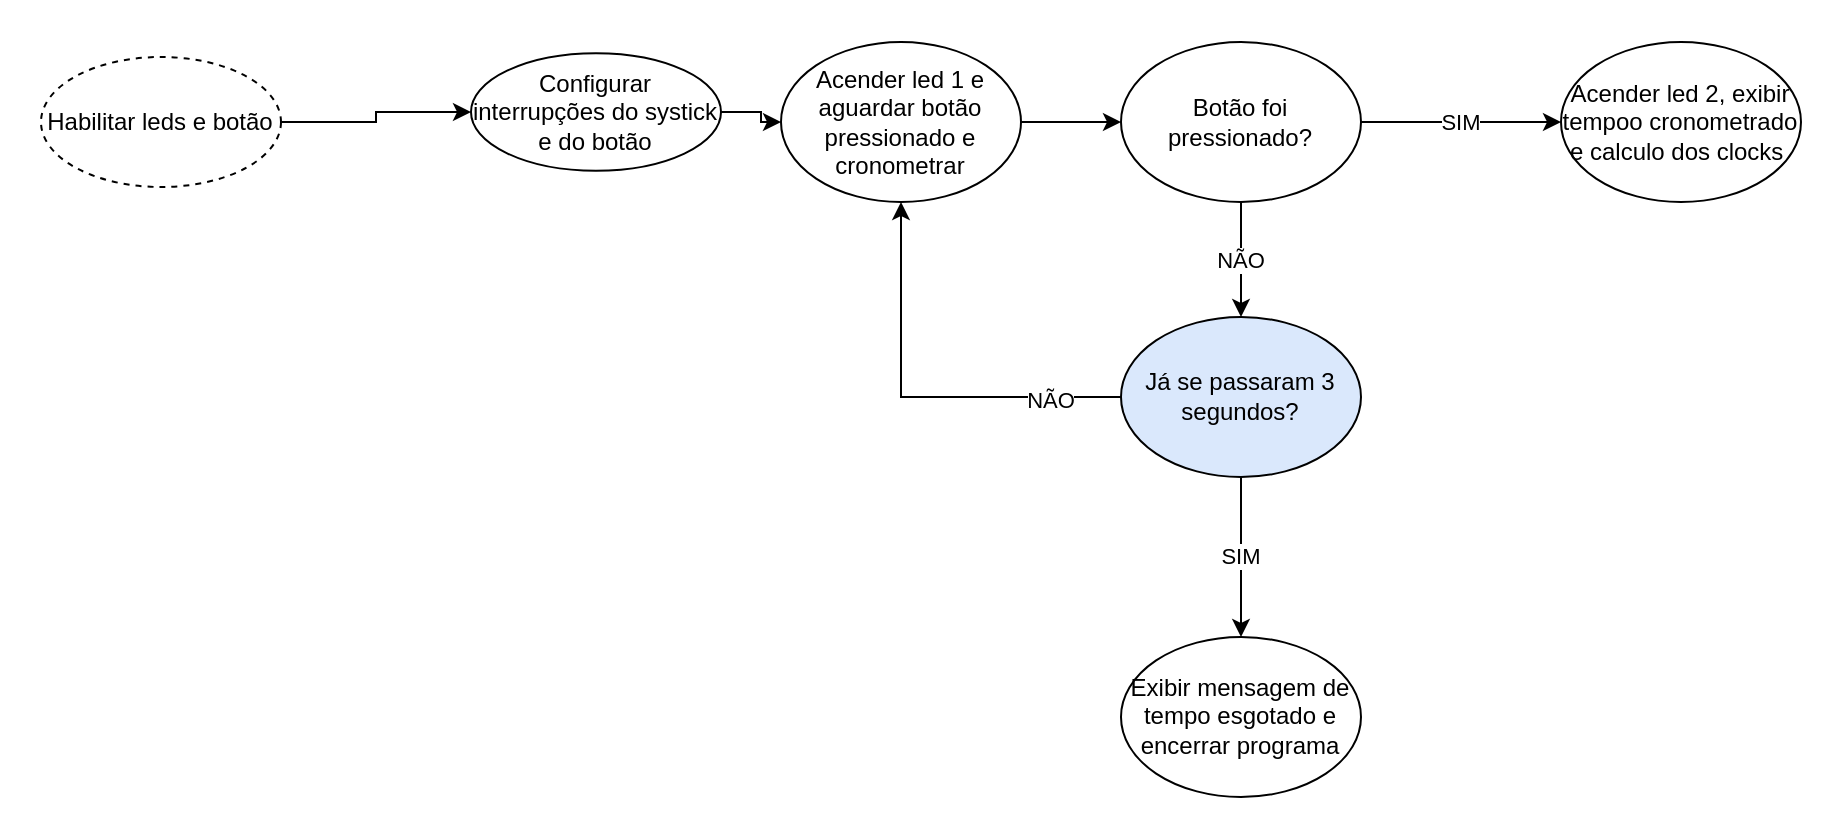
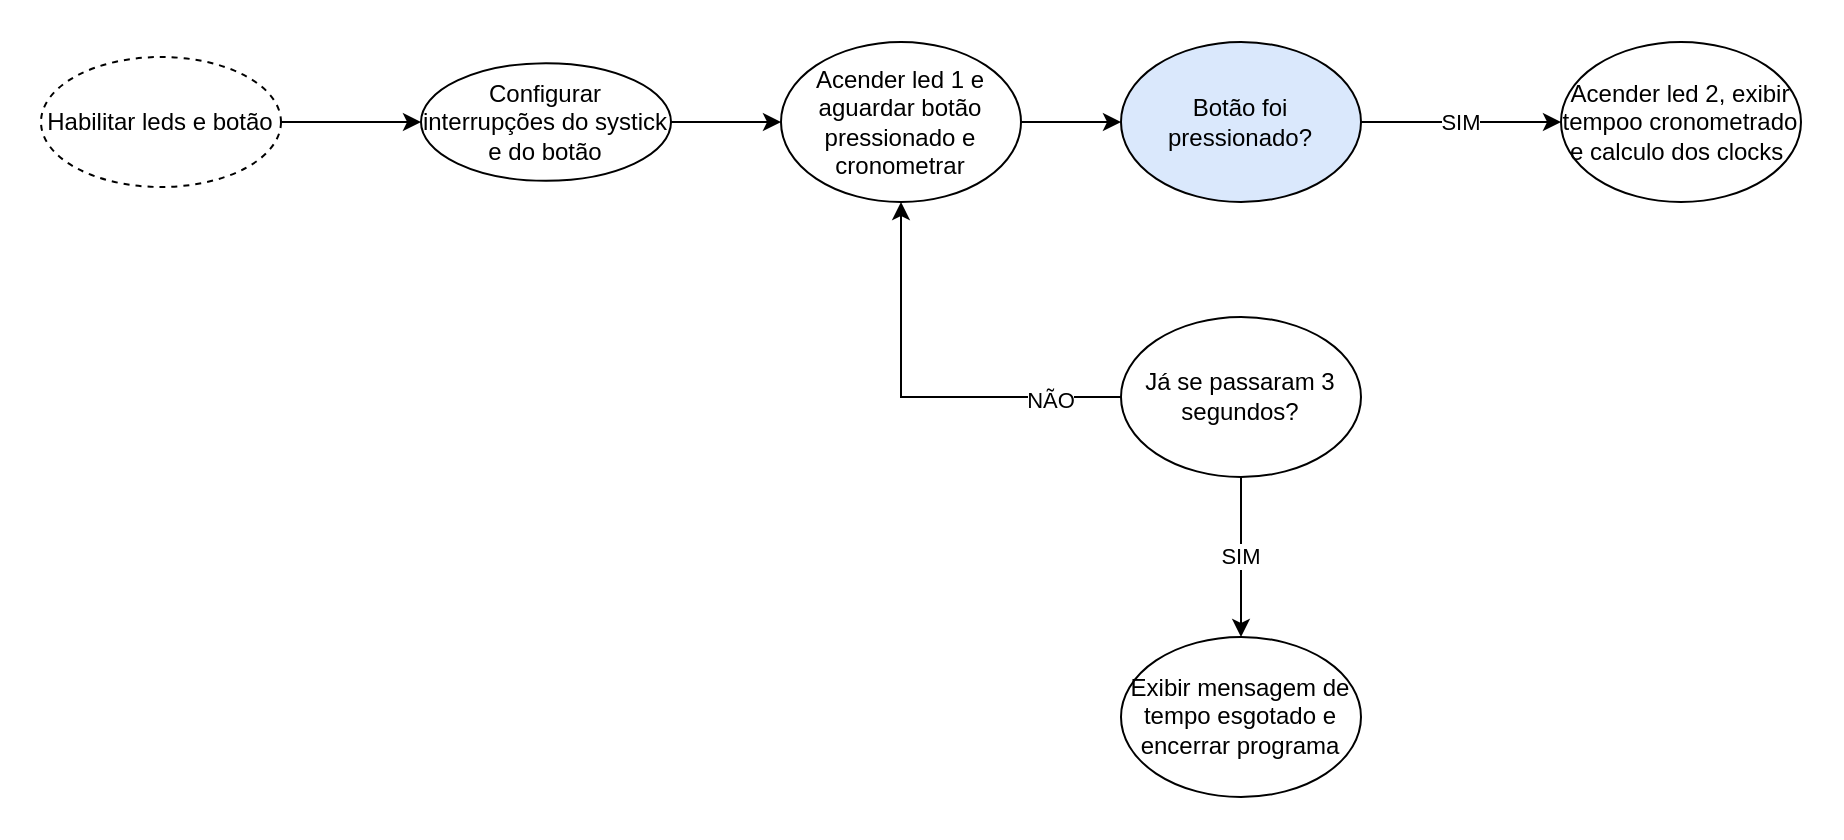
  <mxCell id="0" />
  <mxCell id="1" parent="0" />
  <mxCell id="2" style="edgeStyle=orthogonalEdgeStyle;rounded=0;orthogonalLoop=1;jettySize=auto;html=1;entryX=0;entryY=0.5;entryDx=0;entryDy=0;" edge="1" parent="1" source="3" target="5"><mxGeometry relative="1" as="geometry" /></mxCell>
  <mxCell id="3" value="Habilitar leds e botão" style="ellipse;whiteSpace=wrap;html=1;dashed=1;" vertex="1" parent="1"><mxGeometry x="20" y="28" width="120" height="65" as="geometry" /></mxCell>
  <mxCell id="4" style="edgeStyle=orthogonalEdgeStyle;rounded=0;orthogonalLoop=1;jettySize=auto;html=1;entryX=0;entryY=0.5;entryDx=0;entryDy=0;" edge="1" parent="1" source="5" target="7"><mxGeometry relative="1" as="geometry" /></mxCell>
- <mxCell id="5" value="Configurar interrupções do systick e do botão" style="ellipse;whiteSpace=wrap;html=1;" vertex="1" parent="1"><mxGeometry x="235" y="26.13" width="125" height="58.75" as="geometry" /></mxCell>
+ <mxCell id="5" value="Configurar interrupções do systick e do botão" style="ellipse;whiteSpace=wrap;html=1;" vertex="1" parent="1"><mxGeometry x="210" y="31.13" width="125" height="58.75" as="geometry" /></mxCell>
  <mxCell id="6" style="edgeStyle=orthogonalEdgeStyle;rounded=0;orthogonalLoop=1;jettySize=auto;html=1;entryX=0;entryY=0.5;entryDx=0;entryDy=0;" edge="1" parent="1" source="7" target="10"><mxGeometry relative="1" as="geometry" /></mxCell>
  <mxCell id="7" value="Acender led 1 e aguardar botão pressionado e cronometrar" style="ellipse;whiteSpace=wrap;html=1;" vertex="1" parent="1"><mxGeometry x="390" y="20.5" width="120" height="80" as="geometry" /></mxCell>
- <mxCell id="8" value="NÃO" style="edgeStyle=orthogonalEdgeStyle;rounded=0;orthogonalLoop=1;jettySize=auto;html=1;entryX=0.5;entryY=0;entryDx=0;entryDy=0;" edge="1" parent="1" source="10" target="14"><mxGeometry relative="1" as="geometry"><mxPoint x="620" y="148" as="targetPoint" /></mxGeometry></mxCell>
  <mxCell id="9" value="SIM" style="edgeStyle=orthogonalEdgeStyle;rounded=0;orthogonalLoop=1;jettySize=auto;html=1;entryX=0;entryY=0.5;entryDx=0;entryDy=0;" edge="1" parent="1" source="10" target="16"><mxGeometry relative="1" as="geometry" /></mxCell>
- <mxCell id="10" value="Botão foi pressionado?" style="ellipse;whiteSpace=wrap;html=1;" vertex="1" parent="1"><mxGeometry x="560" y="20.5" width="120" height="80" as="geometry" /></mxCell>
+ <mxCell id="10" value="Botão foi pressionado?" style="ellipse;whiteSpace=wrap;html=1;fillColor=#dae8fc;" vertex="1" parent="1"><mxGeometry x="560" y="20.5" width="120" height="80" as="geometry" /></mxCell>
  <mxCell id="11" style="edgeStyle=orthogonalEdgeStyle;rounded=0;orthogonalLoop=1;jettySize=auto;html=1;entryX=0.5;entryY=1;entryDx=0;entryDy=0;" edge="1" parent="1" source="14" target="7"><mxGeometry relative="1" as="geometry" /></mxCell>
  <mxCell id="12" value="NÃO" style="edgeLabel;html=1;align=center;verticalAlign=middle;resizable=0;points=[];" vertex="1" connectable="0" parent="11"><mxGeometry x="-0.653" y="1" relative="1" as="geometry"><mxPoint as="offset" /></mxGeometry></mxCell>
  <mxCell id="13" value="SIM" style="edgeStyle=orthogonalEdgeStyle;rounded=0;orthogonalLoop=1;jettySize=auto;html=1;" edge="1" parent="1" source="14" target="15"><mxGeometry relative="1" as="geometry"><mxPoint x="620" y="298" as="targetPoint" /></mxGeometry></mxCell>
- <mxCell id="14" value="Já se passaram 3 segundos?" style="ellipse;whiteSpace=wrap;html=1;fillColor=#dae8fc;" vertex="1" parent="1"><mxGeometry x="560" y="158" width="120" height="80" as="geometry" /></mxCell>
+ <mxCell id="14" value="Já se passaram 3 segundos?" style="ellipse;whiteSpace=wrap;html=1;" vertex="1" parent="1"><mxGeometry x="560" y="158" width="120" height="80" as="geometry" /></mxCell>
  <mxCell id="15" value="Exibir mensagem de tempo esgotado e encerrar programa" style="ellipse;whiteSpace=wrap;html=1;" vertex="1" parent="1"><mxGeometry x="560" y="318" width="120" height="80" as="geometry" /></mxCell>
  <mxCell id="16" value="Acender led 2, exibir tempoo cronometrado e calculo dos clocks&amp;nbsp;" style="ellipse;whiteSpace=wrap;html=1;" vertex="1" parent="1"><mxGeometry x="780" y="20.5" width="120" height="80" as="geometry" /></mxCell>
